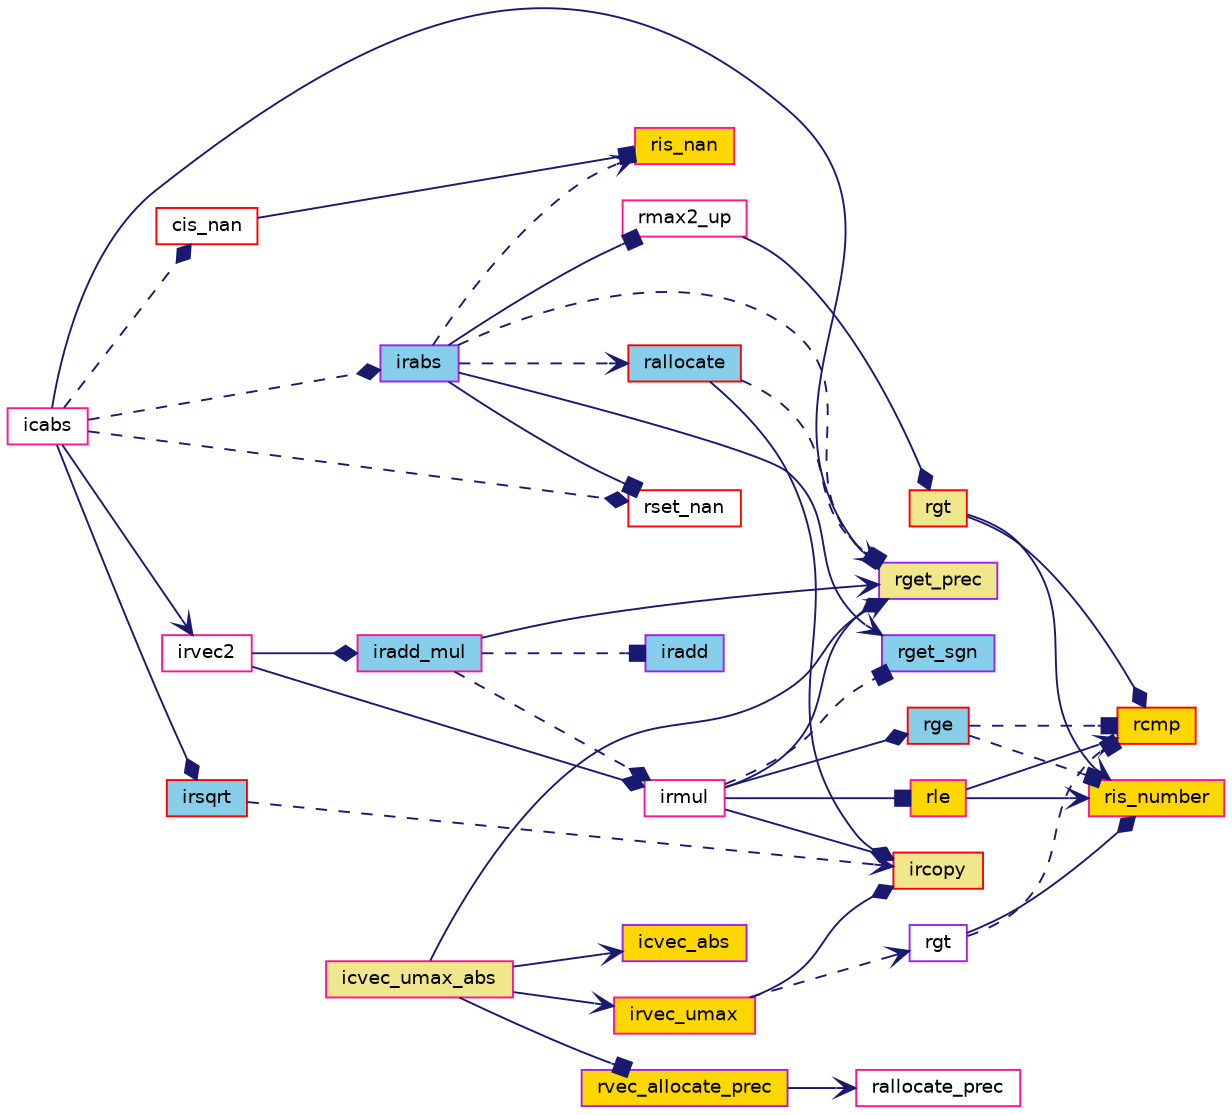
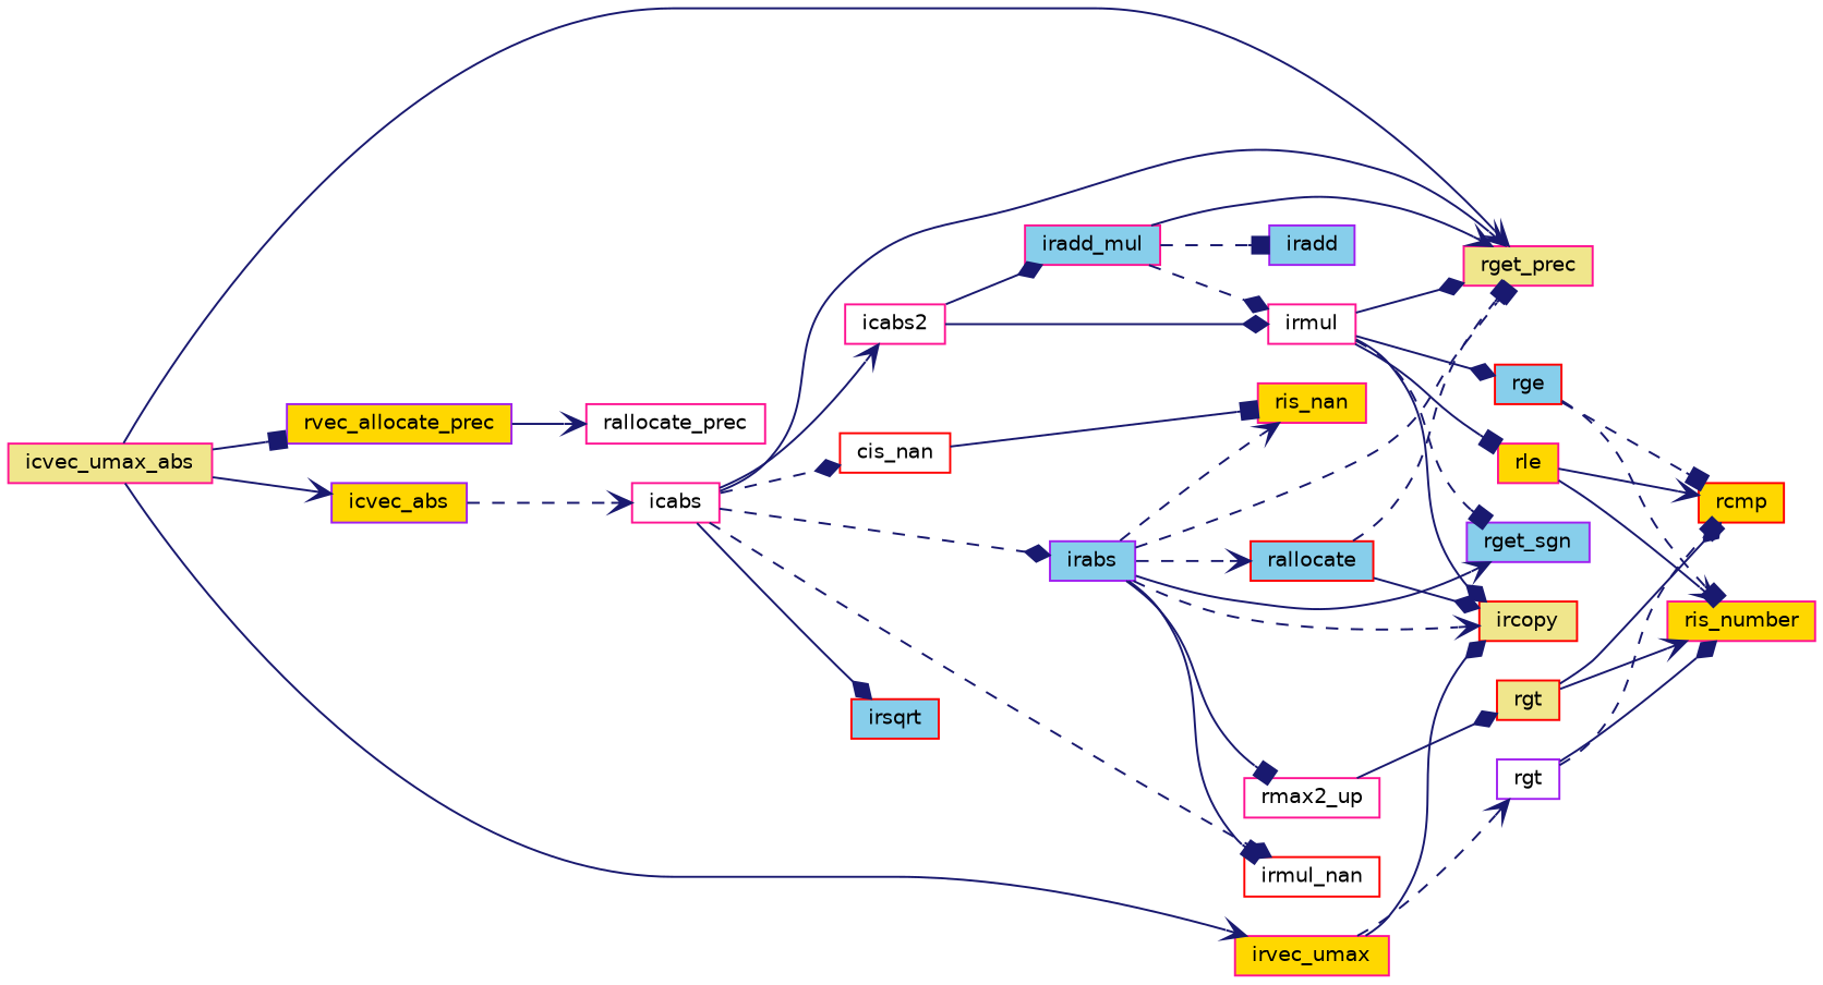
  digraph {
    rankdir=LR
    node [color=deeppink fillcolor=white fontname=Helvetica fontsize=10 shape=record style=filled]
    edge [arrowhead=vee color=midnightblue fontname=Helvetica fontsize=10 labelfontname=Helvetica labelfontsize=10 style=solid]
    n1 [fillcolor=khaki fontcolor=black height=0.2 label=icvec_umax_abs width=0.4]
-   n2 [color=purple fillcolor=khaki height=0.2 label=rget_prec width=0.4]
+   n2 [fillcolor=khaki height=0.2 label=rget_prec width=0.4]
    n3 [color=purple fillcolor=gold height=0.2 label=rvec_allocate_prec width=0.4]
    n4 [color=purple fillcolor=gold height=0.2 label=icvec_abs width=0.4]
    n5 [fillcolor=gold height=0.2 label=irvec_umax width=0.4]
    n6 [height=0.2 label=rallocate_prec width=0.4]
    n7 [height=0.2 label=icabs width=0.4]
    n8 [color=red fillcolor=khaki height=0.2 label=ircopy width=0.4]
    n9 [color=purple height=0.2 label=rgt width=0.4]
    n10 [color=red height=0.2 label=cis_nan width=0.4]
-   n11 [color=red height=0.2 label=rset_nan width=0.4]
+   n11 [color=red height=0.2 label=irmul_nan width=0.4]
    n12 [color=purple fillcolor=skyblue height=0.2 label=irabs width=0.4]
-   n13 [height=0.2 label=irvec2 width=0.4]
+   n13 [height=0.2 label=icabs2 width=0.4]
    n14 [color=red fillcolor=skyblue height=0.2 label=irsqrt width=0.4]
    n15 [fillcolor=gold height=0.2 label=ris_nan width=0.4]
    n16 [color=purple fillcolor=skyblue height=0.2 label=rget_sgn width=0.4]
    n17 [color=red fillcolor=skyblue height=0.2 label=rallocate width=0.4]
    n18 [height=0.2 label=rmax2_up width=0.4]
    n19 [height=0.2 label=irmul width=0.4]
    n20 [fillcolor=skyblue height=0.2 label=iradd_mul width=0.4]
    n21 [color=red fillcolor=khaki height=0.2 label=rgt width=0.4]
    n22 [fillcolor=gold height=0.2 label=ris_number width=0.4]
    n23 [color=red fillcolor=gold height=0.2 label=rcmp width=0.4]
    n24 [fillcolor=gold height=0.2 label=rle width=0.4]
    n25 [color=red fillcolor=skyblue height=0.2 label=rge width=0.4]
    n26 [color=purple fillcolor=skyblue height=0.2 label=iradd width=0.4]
    n1 -> n2
    n1 -> n3 [arrowhead=box]
    n1 -> n4
    n1 -> n5
    n3 -> n6
+   n4 -> n7 [style=dashed]
    n5 -> n8 [arrowhead=diamond]
    n5 -> n9 [style=dashed]
    n7 -> n2
    n7 -> n10 [arrowhead=diamond style=dashed]
    n7 -> n11 [arrowhead=diamond style=dashed]
    n7 -> n12 [arrowhead=diamond style=dashed]
    n7 -> n13
    n7 -> n14 [arrowhead=diamond]
    n9 -> n22 [arrowhead=diamond]
    n9 -> n23 [arrowhead=box style=dashed]
    n10 -> n15 [arrowhead=box]
    n12 -> n2 [arrowhead=box style=dashed]
-   n14 -> n8 [style=dashed]
+   n12 -> n8 [style=dashed]
    n12 -> n11 [arrowhead=box]
    n12 -> n15 [style=dashed]
    n12 -> n16
    n12 -> n17 [style=dashed]
    n12 -> n18 [arrowhead=box]
    n13 -> n19 [arrowhead=diamond]
    n13 -> n20 [arrowhead=diamond]
    n17 -> n2 [arrowhead=box style=dashed]
    n17 -> n8 [arrowhead=diamond]
    n18 -> n21 [arrowhead=diamond]
    n19 -> n2 [arrowhead=diamond]
    n19 -> n8 [arrowhead=diamond]
    n19 -> n16 [arrowhead=box style=dashed]
    n19 -> n24 [arrowhead=box]
    n19 -> n25 [arrowhead=diamond]
    n20 -> n2
    n20 -> n19 [arrowhead=diamond style=dashed]
    n20 -> n26 [arrowhead=box style=dashed]
    n21 -> n22
    n21 -> n23 [arrowhead=diamond]
    n24 -> n22
    n24 -> n23
    n25 -> n22 [arrowhead=box style=dashed]
    n25 -> n23 [arrowhead=box style=dashed]
  }
